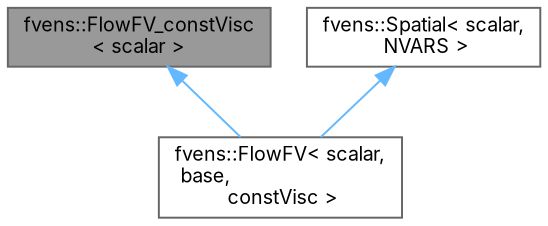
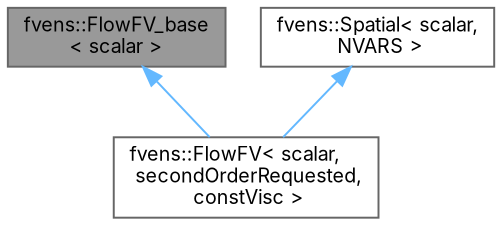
  digraph {
    fontname=Inter
    node [color=gray40 fillcolor=white fontname=Inter fontsize=10 shape=box style=filled]
    edge [color=steelblue1 dir=back fontname=Inter fontsize=10 labelfontname=Helvetica labelfontsize=10 style=solid]
-   n1 [fillcolor=grey60 fontcolor=black height=0.2 label="fvens::FlowFV_constVisc\l\< scalar \>" width=0.4]
-   n2 [height=0.2 label="fvens::FlowFV\< scalar,\l base,\l constVisc \>" width=0.4]
+   n1 [fillcolor=grey60 fontcolor=black height=0.2 label="fvens::FlowFV_base\l\< scalar \>" width=0.4]
+   n2 [height=0.2 label="fvens::FlowFV\< scalar,\l secondOrderRequested,\l constVisc \>" width=0.4]
    n3 [height=0.2 label="fvens::Spatial\< scalar,\l NVARS \>" width=0.4]
    n1 -> n2
    n3 -> n2
  }
